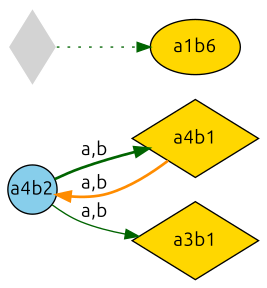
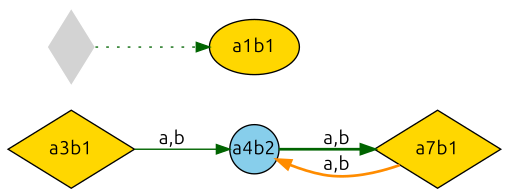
  digraph {
    fontname=Ubuntu
    rankdir=LR
    node [fillcolor=gold fontname=Ubuntu margin=0.1 shape=diamond style=filled]
    edge [color=darkgreen fontname=Ubuntu style=bold]
    a4b2 [fillcolor=skyblue margin=0 shape=circle]
-   a4b1
+   a4b1 [label=a7b1]
    " " [color=white fillcolor=lightgrey width=0]
-   a1b1 [shape=ellipse label=a1b6]
+   a1b1 [shape=ellipse]
    a3b1
    a4b2 -> a4b1 [label="a,b"]
    a4b1 -> a4b2 [color=darkorange label="a,b"]
    " " -> a1b1 [style=dotted]
-   a4b2 -> a3b1 [label="a,b" style=solid]
+   a3b1 -> a4b2 [label="a,b" style=solid]
  }
